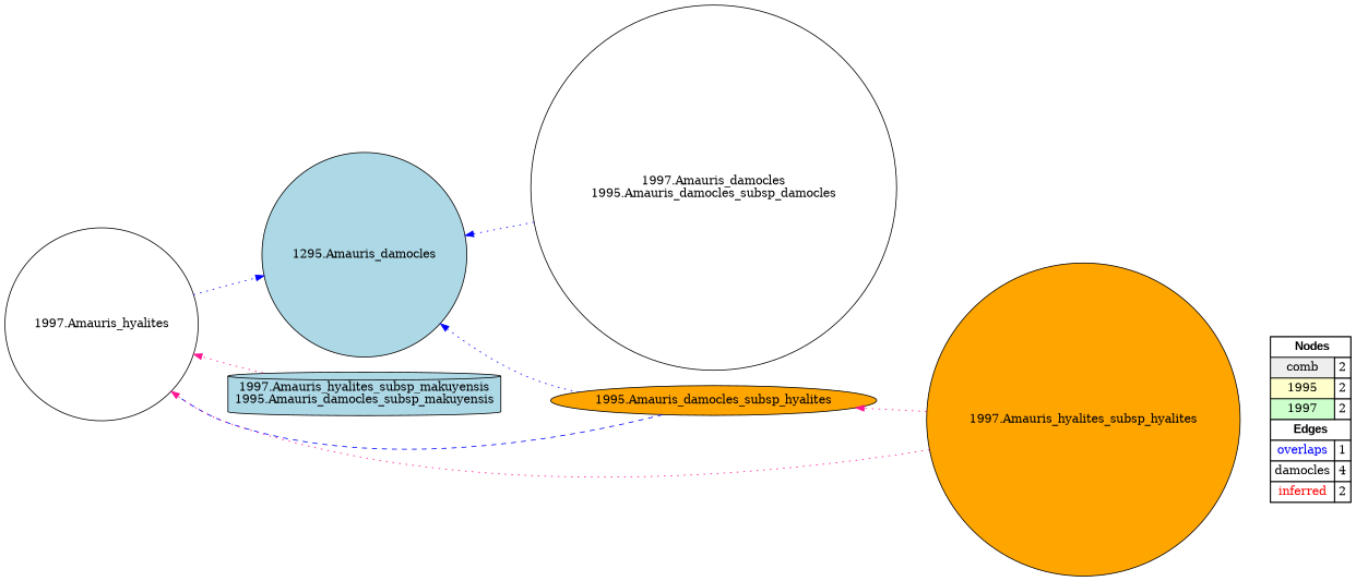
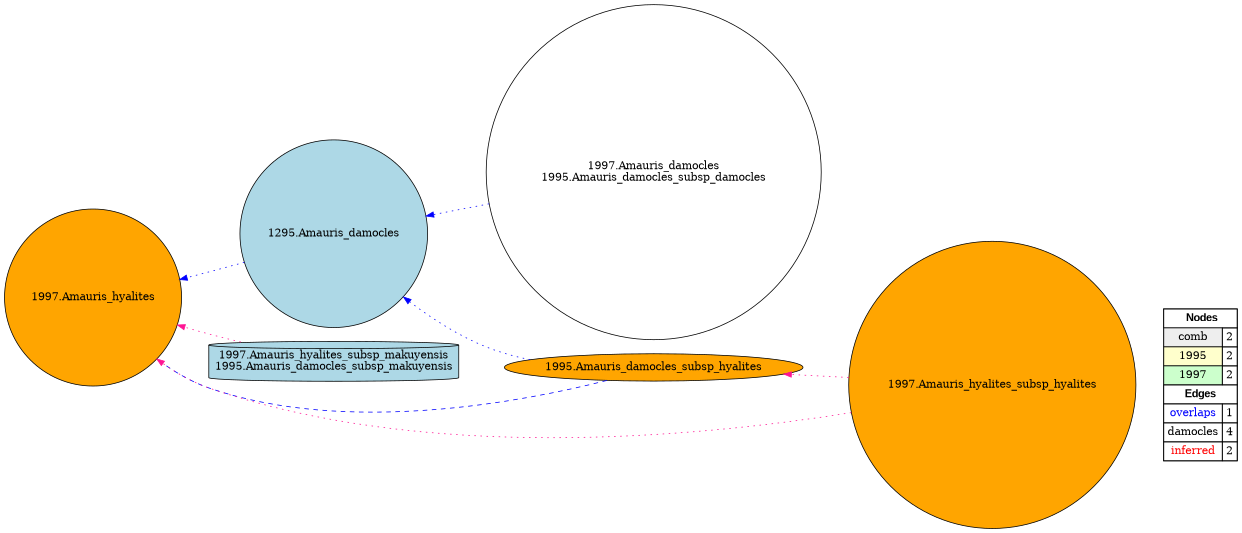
  digraph {
    rankdir=RL
    node [fillcolor=white shape=circle style=filled]
    edge [arrowhead=normal color=blue constraint=true penwidth=1 style=dotted]
    n1 [label=<   <TABLE BORDER="0" CELLBORDER="1" CELLSPACING="0" CELLPADDING="4">  <TR> <TD COLSPAN="2"><font face="Arial Black"> Nodes</font></TD> </TR>  <TR>   <TD bgcolor="#EEEEEE">comb</TD>   <TD>2</TD>   </TR>  <TR>   <TD bgcolor="#FFFFCC">1995</TD>   <TD>2</TD>   </TR>  <TR>   <TD bgcolor="#CCFFCC">1997</TD>   <TD>2</TD>   </TR>  <TR> <TD COLSPAN="2"><font face = "Arial Black"> Edges </font></TD> </TR>  <TR>   <TD><font color ="#0000FF">overlaps</font></TD>   <TD>1</TD>   </TR>  <TR>   <TD><font color ="#000000">damocles</font></TD>   <TD>4</TD>   </TR>  <TR>   <TD><font color ="#FF0000">inferred</font></TD>   <TD>2</TD>   </TR>  </TABLE>   > margin=0 shape=box]
    "1997.Amauris_damocles\n1995.Amauris_damocles_subsp_damocles" [style="filled,rounded"]
    n3 [fillcolor=lightblue label="1295.Amauris_damocles"]
    "1997.Amauris_hyalites_subsp_makuyensis\n1995.Amauris_damocles_subsp_makuyensis" [fillcolor=lightblue shape=cylinder style="filled,rounded"]
-   "1997.Amauris_hyalites"
+   "1997.Amauris_hyalites" [fillcolor=orange]
    "1995.Amauris_damocles_subsp_hyalites" [fillcolor=orange shape=ellipse]
    "1997.Amauris_hyalites_subsp_hyalites" [fillcolor=orange]
    subgraph sub_1 {
      rank=source
      n1
    }
    "1997.Amauris_damocles\n1995.Amauris_damocles_subsp_damocles" -> n3
    "1997.Amauris_hyalites_subsp_makuyensis\n1995.Amauris_damocles_subsp_makuyensis" -> "1997.Amauris_hyalites" [color=deeppink]
-   "1997.Amauris_hyalites" -> n3
+   n3 -> "1997.Amauris_hyalites"
    "1995.Amauris_damocles_subsp_hyalites" -> n3
    "1995.Amauris_damocles_subsp_hyalites" -> "1997.Amauris_hyalites" [arrowhead=none constraint=false style=dashed]
    "1997.Amauris_hyalites_subsp_hyalites" -> "1997.Amauris_hyalites" [color=deeppink]
    "1997.Amauris_hyalites_subsp_hyalites" -> "1995.Amauris_damocles_subsp_hyalites" [color=deeppink]
  }
